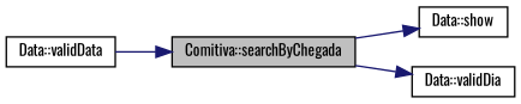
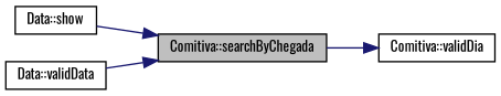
  digraph {
    fontname=Oswald
    rankdir=LR
    node [color=black fillcolor=white fontname=Oswald fontsize=10 shape=record style=filled]
    edge [color=midnightblue fontname=Oswald fontsize=10 labelfontname=Helvetica labelfontsize=10 style=solid]
    n1 [fillcolor=grey75 fontcolor=black height=0.2 label="Comitiva::searchByChegada" width=0.4]
    n2 [height=0.2 label="Data::show" width=0.4]
-   n3 [height=0.2 label="Data::validDia" width=0.4]
+   n3 [height=0.2 label="Comitiva::validDia" width=0.4]
    n4 [height=0.2 label="Data::validData" width=0.4]
-   n1 -> n2
+   n2 -> n1
    n1 -> n3
    n4 -> n1
  }
